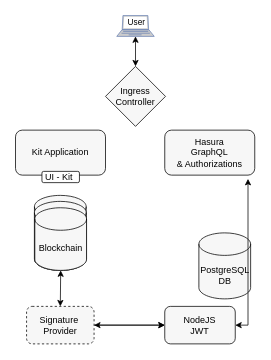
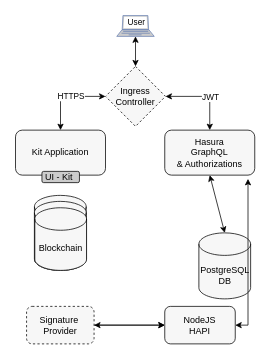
  <mxCell id="0" />
  <mxCell id="1" parent="0" />
  <mxCell id="2" value="" style="fontColor=#0066CC;verticalAlign=top;verticalLabelPosition=bottom;labelPosition=center;align=center;html=1;outlineConnect=0;fillColor=#CCCCCC;strokeColor=#6881B3;gradientColor=none;gradientDirection=north;strokeWidth=2;shape=mxgraph.networks.laptop;" parent="1" vertex="1"><mxGeometry x="155" y="20.25" width="50" height="27.75" as="geometry" /></mxCell>
  <mxCell id="3" value="" style="shape=cylinder3;whiteSpace=wrap;html=1;boundedLbl=1;backgroundOutline=1;size=15;fillColor=#F7F7F7;" parent="1" vertex="1"><mxGeometry x="45.25" y="260" width="69" height="100" as="geometry" /></mxCell>
  <mxCell id="4" value="" style="shape=cylinder3;whiteSpace=wrap;html=1;boundedLbl=1;backgroundOutline=1;size=15;fillColor=#F7F7F7;" parent="1" vertex="1"><mxGeometry x="45.25" y="268" width="69" height="92" as="geometry" /></mxCell>
  <mxCell id="5" value="Kit Application" style="rounded=1;whiteSpace=wrap;html=1;fillColor=#F7F7F7;" parent="1" vertex="1"><mxGeometry x="20" y="173" width="120" height="60" as="geometry" /></mxCell>
- <mxCell id="6" value="Ingress &lt;br&gt;Controller" style="rhombus;whiteSpace=wrap;html=1;fillColor=#F7F7F7;" parent="1" vertex="1"><mxGeometry x="140" y="88" width="80" height="80" as="geometry" /></mxCell>
+ <mxCell id="6" value="Ingress &lt;br&gt;Controller" style="rhombus;whiteSpace=wrap;html=1;fillColor=#F7F7F7;dashed=1;" parent="1" vertex="1"><mxGeometry x="140" y="88" width="80" height="80" as="geometry" /></mxCell>
  <mxCell id="7" value="PostgreSQL DB" style="shape=cylinder3;whiteSpace=wrap;html=1;boundedLbl=1;backgroundOutline=1;size=15;fillColor=#F7F7F7;" parent="1" vertex="1"><mxGeometry x="264.5" y="310" width="69" height="88" as="geometry" /></mxCell>
  <mxCell id="8" value="Hasura&lt;br&gt;GraphQL&lt;br&gt;&amp;amp; Authorizations" style="rounded=1;whiteSpace=wrap;html=1;fillColor=#F7F7F7;" parent="1" vertex="1"><mxGeometry x="219" y="173" width="120" height="60" as="geometry" /></mxCell>
+ <mxCell id="9" value="" style="endArrow=classic;startArrow=classic;html=1;rounded=0;entryX=0;entryY=0.5;entryDx=0;entryDy=0;exitX=0.5;exitY=0;exitDx=0;exitDy=0;" parent="1" source="5" target="6" edge="1"><mxGeometry width="50" height="50" relative="1" as="geometry"><mxPoint x="20" y="208" as="sourcePoint" /><mxPoint x="70" y="158" as="targetPoint" /><Array as="points"><mxPoint x="80" y="128" /></Array></mxGeometry></mxCell>
+ <mxCell id="10" value="HTTPS" style="edgeLabel;html=1;align=center;verticalAlign=middle;resizable=0;points=[];fontSize=11;" parent="9" vertex="1" connectable="0"><mxGeometry x="0.105" y="1" relative="1" as="geometry"><mxPoint as="offset" /></mxGeometry></mxCell>
+ <mxCell id="11" value="" style="endArrow=classic;startArrow=classic;html=1;rounded=0;entryX=1;entryY=0.5;entryDx=0;entryDy=0;exitX=0.5;exitY=0;exitDx=0;exitDy=0;" parent="1" source="8" target="6" edge="1"><mxGeometry width="50" height="50" relative="1" as="geometry"><mxPoint x="140" y="358" as="sourcePoint" /><mxPoint x="190" y="308" as="targetPoint" /><Array as="points"><mxPoint x="279" y="128" /></Array></mxGeometry></mxCell>
+ <mxCell id="12" value="JWT" style="edgeLabel;html=1;align=center;verticalAlign=middle;resizable=0;points=[];fontSize=11;" parent="11" vertex="1" connectable="0"><mxGeometry x="0.115" y="-2" relative="1" as="geometry"><mxPoint x="13" y="2" as="offset" /></mxGeometry></mxCell>
+ <mxCell id="13" value="" style="endArrow=classic;startArrow=classic;html=1;rounded=0;entryX=0.5;entryY=1;entryDx=0;entryDy=0;exitX=0.5;exitY=0;exitDx=0;exitDy=0;exitPerimeter=0;" parent="1" source="7" target="8" edge="1"><mxGeometry width="50" height="50" relative="1" as="geometry"><mxPoint x="129" y="368" as="sourcePoint" /><mxPoint x="179" y="318" as="targetPoint" /></mxGeometry></mxCell>
  <mxCell id="14" value="" style="endArrow=classic;startArrow=classic;html=1;rounded=0;entryX=0.5;entryY=0;entryDx=0;entryDy=0;exitX=0.5;exitY=1;exitDx=0;exitDy=0;exitPerimeter=0;" parent="1" source="2" target="6" edge="1"><mxGeometry width="50" height="50" relative="1" as="geometry"><mxPoint x="180" y="58" as="sourcePoint" /><mxPoint x="220" y="318" as="targetPoint" /></mxGeometry></mxCell>
  <mxCell id="15" value="User" style="edgeLabel;html=1;align=center;verticalAlign=middle;resizable=0;points=[];" parent="14" vertex="1" connectable="0"><mxGeometry y="-2" relative="1" as="geometry"><mxPoint x="2" y="-40" as="offset" /></mxGeometry></mxCell>
- <mxCell id="16" value="NodeJS&lt;br&gt;JWT" style="rounded=1;whiteSpace=wrap;html=1;fillColor=#F7F7F7;" parent="1" vertex="1"><mxGeometry x="219" y="408" width="94" height="50" as="geometry" /></mxCell>
+ <mxCell id="16" value="NodeJS&lt;br&gt;HAPI" style="rounded=1;whiteSpace=wrap;html=1;fillColor=#F7F7F7;" parent="1" vertex="1"><mxGeometry x="219" y="408" width="94" height="50" as="geometry" /></mxCell>
  <mxCell id="17" value="" style="endArrow=classic;startArrow=classic;html=1;rounded=0;exitX=1;exitY=0.5;exitDx=0;exitDy=0;" parent="1" source="16" edge="1"><mxGeometry width="50" height="50" relative="1" as="geometry"><mxPoint x="129" y="368" as="sourcePoint" /><mxPoint x="330" y="238" as="targetPoint" /><Array as="points"><mxPoint x="330" y="433" /></Array></mxGeometry></mxCell>
  <mxCell id="18" value="Blockchain" style="shape=cylinder3;whiteSpace=wrap;html=1;boundedLbl=1;backgroundOutline=1;size=15;fillColor=#F7F7F7;" parent="1" vertex="1"><mxGeometry x="45.75" y="276.5" width="69" height="83.5" as="geometry" /></mxCell>
  <mxCell id="19" value="" style="endArrow=classic;startArrow=classic;html=1;rounded=0;entryX=0;entryY=0.5;entryDx=0;entryDy=0;exitX=0.5;exitY=1;exitDx=0;exitDy=0;exitPerimeter=0;" parent="1" source="23" target="16" edge="1"><mxGeometry y="-40" width="50" height="50" relative="1" as="geometry"><mxPoint x="80" y="418" as="sourcePoint" /><mxPoint x="80" y="448" as="targetPoint" /><mxPoint as="offset" /><Array as="points"><mxPoint x="80" y="433" /></Array></mxGeometry></mxCell>
  <mxCell id="20" value="" style="edgeStyle=orthogonalEdgeStyle;rounded=0;orthogonalLoop=1;jettySize=auto;html=1;startArrow=classic;startFill=1;" parent="1" source="23" target="16" edge="1"><mxGeometry relative="1" as="geometry" /></mxCell>
- <mxCell id="21" value="UI - Kit&amp;nbsp;" style="rounded=1;whiteSpace=wrap;html=1;" parent="1" vertex="1"><mxGeometry x="55.25" y="228" width="50" height="15" as="geometry" /></mxCell>
- <mxCell id="22" value="" style="endArrow=classic;startArrow=classic;html=1;rounded=0;entryX=0.5;entryY=0;entryDx=0;entryDy=0;exitX=0.5;exitY=1;exitDx=0;exitDy=0;exitPerimeter=0;" parent="1" source="18" target="23" edge="1"><mxGeometry y="-40" width="50" height="50" relative="1" as="geometry"><mxPoint x="80" y="360" as="sourcePoint" /><mxPoint x="220" y="433" as="targetPoint" /><mxPoint as="offset" /><Array as="points" /></mxGeometry></mxCell>
+ <mxCell id="21" value="UI - Kit&amp;nbsp;" style="rounded=1;whiteSpace=wrap;html=1;fillColor=#cccccc;" parent="1" vertex="1"><mxGeometry x="55.25" y="228" width="50" height="15" as="geometry" /></mxCell>
  <mxCell id="23" value="Signature&amp;nbsp;&lt;br&gt;Provider" style="rounded=1;whiteSpace=wrap;html=1;fillColor=#F7F7F7;dashed=1;" parent="1" vertex="1"><mxGeometry x="34.75" y="408" width="90" height="50" as="geometry" /></mxCell>
